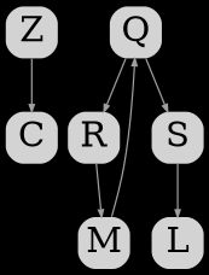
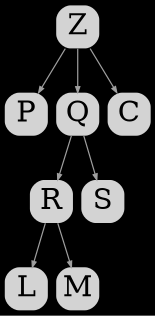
  digraph {
    bgcolor=black
    color=white
    nodesep=0.1
    rankdir=TB
    ranksep=0.5
    node [fixedsize=true fontsize=24 penwidth=0.0 shape=Mrecord style=filled]
    edge [arrowsize=0.5 color="#A0A0A0" penwidth=1.0]
    Z [height=0.50 width=0.50]
+   P [height=0.50 width=0.50]
    Q [height=0.50 width=0.50]
    C [height=0.50 width=0.50]
    R [height=0.50 width=0.50]
    S [height=0.50 width=0.50]
    L [height=0.50 width=0.50]
    M [height=0.50 width=0.50]
-   M -> Q
+   Z -> P
+   Z -> Q
    Z -> C
    Q -> R
    Q -> S
-   S -> L
+   R -> L
    R -> M
  }
